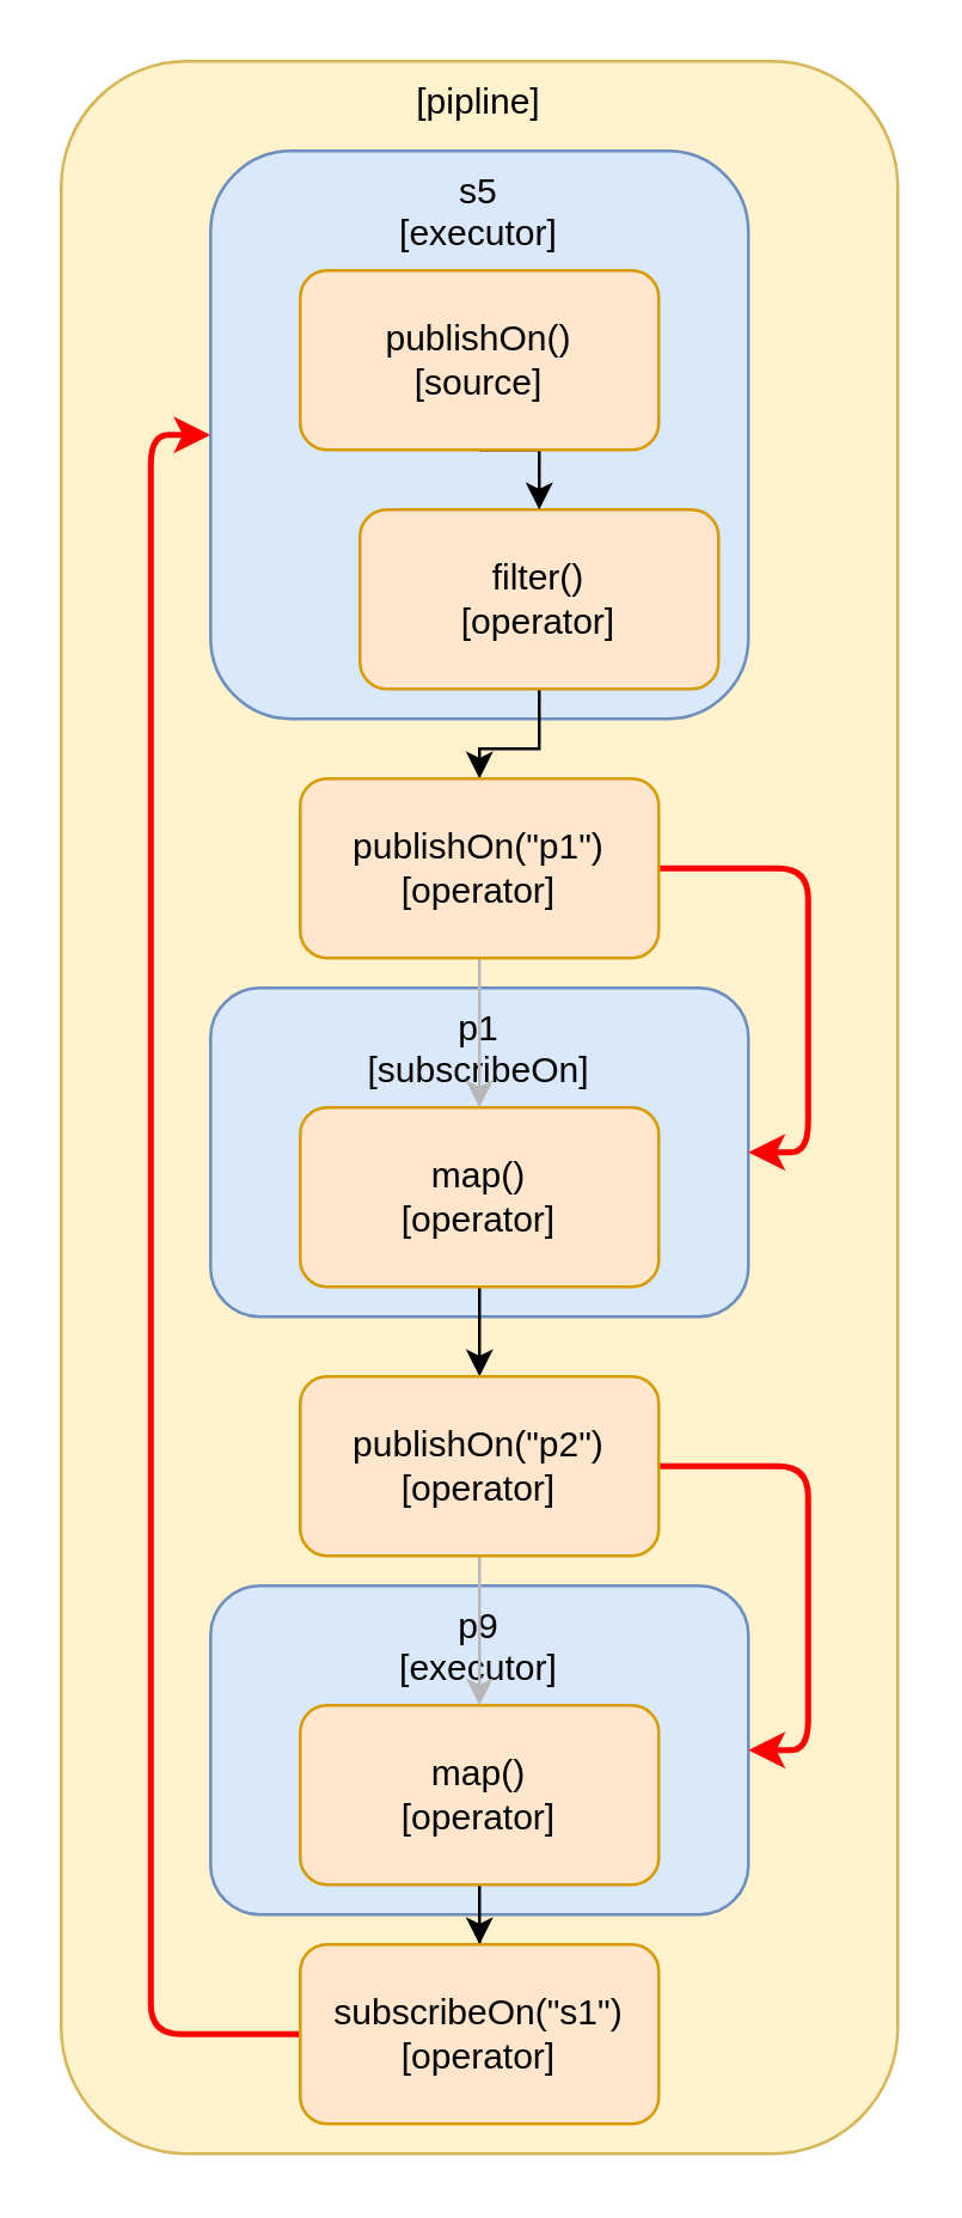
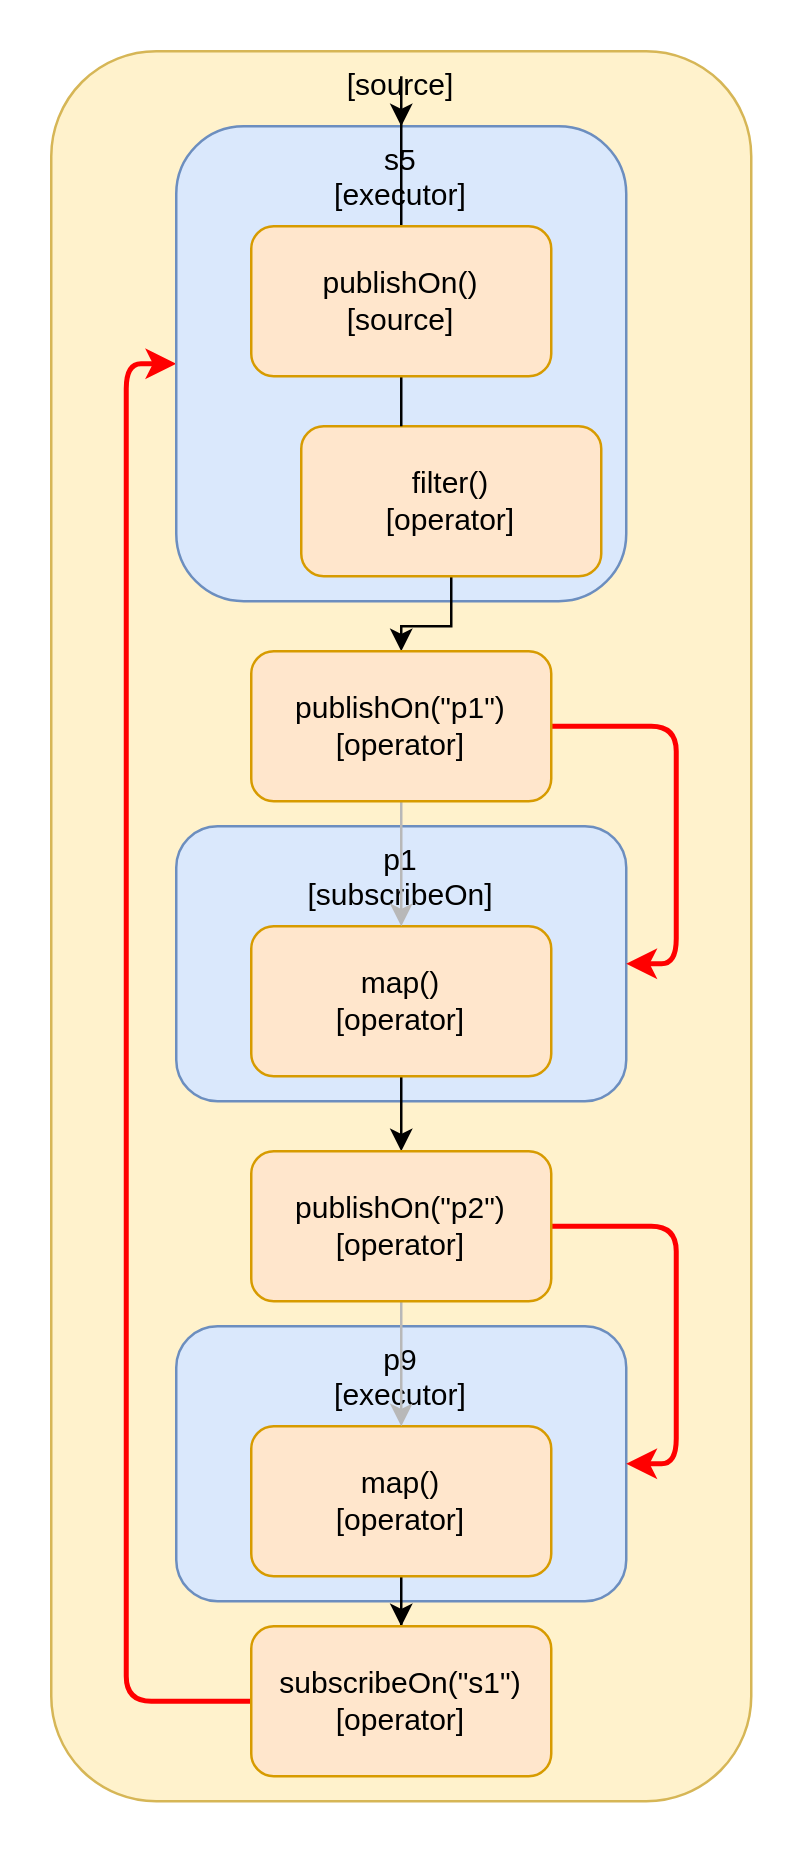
  <mxCell id="0" />
  <mxCell id="1" parent="0" />
- <mxCell id="2" value="[pipline]" style="rounded=1;whiteSpace=wrap;html=1;fillColor=#fff2cc;strokeColor=#d6b656;verticalAlign=top;" parent="1" vertex="1"><mxGeometry x="20" y="20" width="280" height="700" as="geometry" /></mxCell>
+ <mxCell id="2" value="[source]" style="rounded=1;whiteSpace=wrap;html=1;fillColor=#fff2cc;strokeColor=#d6b656;verticalAlign=top;" parent="1" vertex="1"><mxGeometry x="20" y="20" width="280" height="700" as="geometry" /></mxCell>
  <mxCell id="3" style="edgeStyle=orthogonalEdgeStyle;rounded=1;orthogonalLoop=1;jettySize=auto;html=1;exitX=0;exitY=0.5;exitDx=0;exitDy=0;entryX=0;entryY=0.5;entryDx=0;entryDy=0;curved=0;strokeColor=#FF0000;strokeWidth=2;" parent="1" source="21" target="6" edge="1"><mxGeometry relative="1" as="geometry" /></mxCell>
  <mxCell id="4" value="p9&lt;br&gt;[executor]" style="rounded=1;whiteSpace=wrap;html=1;fillColor=#dae8fc;strokeColor=#6c8ebf;verticalAlign=top;" parent="1" vertex="1"><mxGeometry x="70" y="530" width="180" height="110" as="geometry" /></mxCell>
  <mxCell id="5" value="p1&lt;br&gt;[subscribeOn]" style="rounded=1;whiteSpace=wrap;html=1;fillColor=#dae8fc;strokeColor=#6c8ebf;verticalAlign=top;" parent="1" vertex="1"><mxGeometry x="70" y="330" width="180" height="110" as="geometry" /></mxCell>
  <mxCell id="6" value="s5&lt;br&gt;[executor]" style="rounded=1;whiteSpace=wrap;html=1;fillColor=#dae8fc;strokeColor=#6c8ebf;verticalAlign=top;align=center;" parent="1" vertex="1"><mxGeometry x="70" y="50" width="180" height="190" as="geometry" /></mxCell>
  <mxCell id="7" style="edgeStyle=orthogonalEdgeStyle;rounded=0;orthogonalLoop=1;jettySize=auto;html=1;exitX=0.5;exitY=1;exitDx=0;exitDy=0;" edge="1" parent="1" source="8" target="17"><mxGeometry relative="1" as="geometry" /></mxCell>
  <mxCell id="8" value="filter()&lt;br&gt;[operator]" style="rounded=1;whiteSpace=wrap;html=1;fillColor=#ffe6cc;strokeColor=#d79b00;" parent="1" vertex="1"><mxGeometry x="120" y="170" width="120" height="60" as="geometry" /></mxCell>
- <mxCell id="9" style="edgeStyle=orthogonalEdgeStyle;rounded=0;orthogonalLoop=1;jettySize=auto;html=1;exitX=0.5;exitY=1;exitDx=0;exitDy=0;entryX=0.5;entryY=0;entryDx=0;entryDy=0;" edge="1" parent="1" source="10" target="8"><mxGeometry relative="1" as="geometry" /></mxCell>
+ <mxCell id="9" style="edgeStyle=orthogonalEdgeStyle;rounded=0;orthogonalLoop=1;jettySize=auto;html=1;exitX=0.5;exitY=1;exitDx=0;exitDy=0;" edge="1" parent="1" source="10" target="6"><mxGeometry relative="1" as="geometry" /></mxCell>
  <mxCell id="10" value="publishOn()&lt;br&gt;[source]" style="rounded=1;whiteSpace=wrap;html=1;fillColor=#ffe6cc;strokeColor=#d79b00;" parent="1" vertex="1"><mxGeometry x="100" y="90" width="120" height="60" as="geometry" /></mxCell>
  <mxCell id="11" style="edgeStyle=orthogonalEdgeStyle;rounded=0;orthogonalLoop=1;jettySize=auto;html=1;exitX=0.5;exitY=1;exitDx=0;exitDy=0;" edge="1" parent="1" source="12" target="20"><mxGeometry relative="1" as="geometry" /></mxCell>
  <mxCell id="12" value="map()&lt;br&gt;[operator]" style="rounded=1;whiteSpace=wrap;html=1;fillColor=#ffe6cc;strokeColor=#d79b00;" parent="1" vertex="1"><mxGeometry x="100" y="370" width="120" height="60" as="geometry" /></mxCell>
  <mxCell id="13" style="edgeStyle=orthogonalEdgeStyle;rounded=0;orthogonalLoop=1;jettySize=auto;html=1;exitX=0.5;exitY=1;exitDx=0;exitDy=0;" edge="1" parent="1" source="14" target="21"><mxGeometry relative="1" as="geometry" /></mxCell>
  <mxCell id="14" value="map()&lt;br&gt;[operator]" style="rounded=1;whiteSpace=wrap;html=1;fillColor=#ffe6cc;strokeColor=#d79b00;" parent="1" vertex="1"><mxGeometry x="100" y="570" width="120" height="60" as="geometry" /></mxCell>
  <mxCell id="15" style="edgeStyle=orthogonalEdgeStyle;rounded=1;orthogonalLoop=1;jettySize=auto;html=1;exitX=1;exitY=0.5;exitDx=0;exitDy=0;entryX=1;entryY=0.5;entryDx=0;entryDy=0;curved=0;strokeColor=#FF0000;strokeWidth=2;" parent="1" source="17" target="5" edge="1"><mxGeometry relative="1" as="geometry" /></mxCell>
  <mxCell id="16" style="edgeStyle=orthogonalEdgeStyle;rounded=0;orthogonalLoop=1;jettySize=auto;html=1;exitX=0.5;exitY=1;exitDx=0;exitDy=0;strokeColor=#B8B8B8;" edge="1" parent="1" source="17" target="12"><mxGeometry relative="1" as="geometry" /></mxCell>
  <mxCell id="17" value="publishOn(&quot;p1&quot;)&lt;br&gt;[operator]" style="rounded=1;whiteSpace=wrap;html=1;fillColor=#ffe6cc;strokeColor=#d79b00;" parent="1" vertex="1"><mxGeometry x="100" y="260" width="120" height="60" as="geometry" /></mxCell>
  <mxCell id="18" style="edgeStyle=orthogonalEdgeStyle;rounded=1;orthogonalLoop=1;jettySize=auto;html=1;exitX=1;exitY=0.5;exitDx=0;exitDy=0;entryX=1;entryY=0.5;entryDx=0;entryDy=0;curved=0;strokeColor=#FF0000;strokeWidth=2;" parent="1" source="20" target="4" edge="1"><mxGeometry relative="1" as="geometry" /></mxCell>
  <mxCell id="19" style="edgeStyle=orthogonalEdgeStyle;rounded=0;orthogonalLoop=1;jettySize=auto;html=1;exitX=0.5;exitY=1;exitDx=0;exitDy=0;entryX=0.5;entryY=0;entryDx=0;entryDy=0;strokeColor=#B8B8B8;" edge="1" parent="1" source="20" target="14"><mxGeometry relative="1" as="geometry" /></mxCell>
  <mxCell id="20" value="publishOn(&quot;p2&quot;)&lt;br&gt;[operator]" style="rounded=1;whiteSpace=wrap;html=1;fillColor=#ffe6cc;strokeColor=#d79b00;" parent="1" vertex="1"><mxGeometry x="100" y="460" width="120" height="60" as="geometry" /></mxCell>
  <mxCell id="21" value="subscribeOn(&quot;s1&quot;)&lt;br&gt;[operator]" style="rounded=1;whiteSpace=wrap;html=1;fillColor=#ffe6cc;strokeColor=#d79b00;" parent="1" vertex="1"><mxGeometry x="100" y="650" width="120" height="60" as="geometry" /></mxCell>
